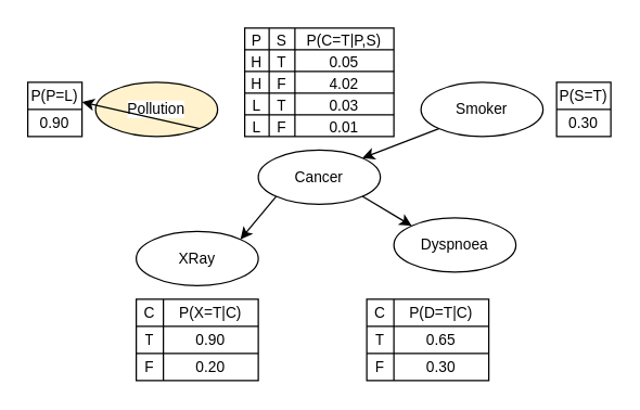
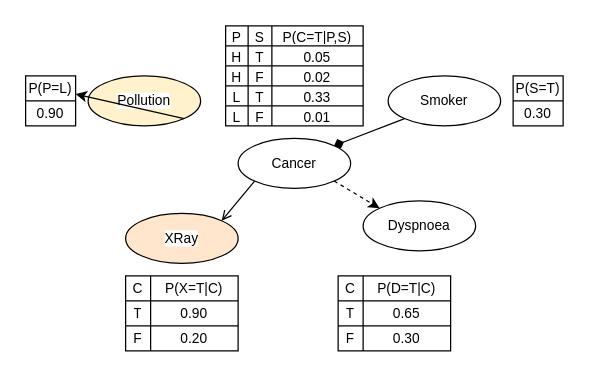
  <mxCell id="0" />
  <mxCell id="1" parent="0" />
  <mxCell id="2" value="Pollution" style="ellipse;whiteSpace=wrap;html=1;fontFamily=Helvetica;fontSize=11;fontColor=default;labelBackgroundColor=default;fillColor=#fff2cc;" vertex="1" parent="1"><mxGeometry x="70" y="60" width="90" height="40" as="geometry" /></mxCell>
  <mxCell id="3" value="Smoker" style="ellipse;whiteSpace=wrap;html=1;fontFamily=Helvetica;fontSize=11;fontColor=default;labelBackgroundColor=default;" vertex="1" parent="1"><mxGeometry x="310" y="60" width="90" height="40" as="geometry" /></mxCell>
  <mxCell id="4" value="Cancer" style="ellipse;whiteSpace=wrap;html=1;fontFamily=Helvetica;fontSize=11;fontColor=default;labelBackgroundColor=default;" vertex="1" parent="1"><mxGeometry x="190" y="110" width="90" height="40" as="geometry" /></mxCell>
- <mxCell id="5" value="XRay" style="ellipse;whiteSpace=wrap;html=1;fontFamily=Helvetica;fontSize=11;fontColor=default;labelBackgroundColor=default;" vertex="1" parent="1"><mxGeometry x="100" y="170" width="90" height="40" as="geometry" /></mxCell>
+ <mxCell id="5" value="XRay" style="ellipse;whiteSpace=wrap;html=1;fontFamily=Helvetica;fontSize=11;fontColor=default;labelBackgroundColor=default;fillColor=#ffe6cc;" vertex="1" parent="1"><mxGeometry x="100" y="170" width="90" height="40" as="geometry" /></mxCell>
  <mxCell id="6" value="Dyspnoea" style="ellipse;whiteSpace=wrap;html=1;fontFamily=Helvetica;fontSize=11;fontColor=default;labelBackgroundColor=default;" vertex="1" parent="1"><mxGeometry x="290" y="160" width="90" height="40" as="geometry" /></mxCell>
  <mxCell id="7" value="" style="endArrow=classic;html=1;rounded=0;strokeColor=default;align=center;verticalAlign=middle;fontFamily=Helvetica;fontSize=11;fontColor=default;labelBackgroundColor=default;exitX=1;exitY=1;exitDx=0;exitDy=0;" edge="1" parent="1" source="2" target="38"><mxGeometry width="50" height="50" relative="1" as="geometry"><mxPoint x="230" y="210" as="sourcePoint" /><mxPoint x="280" y="160" as="targetPoint" /></mxGeometry></mxCell>
- <mxCell id="8" value="" style="endArrow=classic;html=1;rounded=0;strokeColor=default;align=center;verticalAlign=middle;fontFamily=Helvetica;fontSize=11;fontColor=default;labelBackgroundColor=default;exitX=0;exitY=1;exitDx=0;exitDy=0;entryX=1;entryY=0;entryDx=0;entryDy=0;" edge="1" parent="1" source="4" target="5"><mxGeometry width="50" height="50" relative="1" as="geometry"><mxPoint x="187" y="94" as="sourcePoint" /><mxPoint x="150" y="160" as="targetPoint" /></mxGeometry></mxCell>
- <mxCell id="9" value="" style="endArrow=classic;html=1;rounded=0;strokeColor=default;align=center;verticalAlign=middle;fontFamily=Helvetica;fontSize=11;fontColor=default;labelBackgroundColor=default;exitX=1;exitY=1;exitDx=0;exitDy=0;entryX=0;entryY=0;entryDx=0;entryDy=0;" edge="1" parent="1" source="4" target="6"><mxGeometry width="50" height="50" relative="1" as="geometry"><mxPoint x="213" y="154" as="sourcePoint" /><mxPoint x="187" y="186" as="targetPoint" /></mxGeometry></mxCell>
- <mxCell id="10" value="" style="endArrow=classic;html=1;rounded=0;strokeColor=default;align=center;verticalAlign=middle;fontFamily=Helvetica;fontSize=11;fontColor=default;labelBackgroundColor=default;exitX=0;exitY=1;exitDx=0;exitDy=0;entryX=1;entryY=0;entryDx=0;entryDy=0;" edge="1" parent="1" source="3" target="4"><mxGeometry width="50" height="50" relative="1" as="geometry"><mxPoint x="277" y="154" as="sourcePoint" /><mxPoint x="293" y="186" as="targetPoint" /></mxGeometry></mxCell>
+ <mxCell id="8" value="" style="endArrow=open;html=1;rounded=0;strokeColor=default;align=center;verticalAlign=middle;fontFamily=Helvetica;fontSize=11;fontColor=default;labelBackgroundColor=default;exitX=0;exitY=1;exitDx=0;exitDy=0;entryX=1;entryY=0;entryDx=0;entryDy=0;" edge="1" parent="1" source="4" target="5"><mxGeometry width="50" height="50" relative="1" as="geometry"><mxPoint x="187" y="94" as="sourcePoint" /><mxPoint x="150" y="160" as="targetPoint" /></mxGeometry></mxCell>
+ <mxCell id="9" value="" style="endArrow=classic;html=1;rounded=0;strokeColor=default;align=center;verticalAlign=middle;fontFamily=Helvetica;fontSize=11;fontColor=default;labelBackgroundColor=default;exitX=1;exitY=1;exitDx=0;exitDy=0;entryX=0;entryY=0;entryDx=0;entryDy=0;dashed=1;" edge="1" parent="1" source="4" target="6"><mxGeometry width="50" height="50" relative="1" as="geometry"><mxPoint x="213" y="154" as="sourcePoint" /><mxPoint x="187" y="186" as="targetPoint" /></mxGeometry></mxCell>
+ <mxCell id="10" value="" style="endArrow=diamond;html=1;rounded=0;strokeColor=default;align=center;verticalAlign=middle;fontFamily=Helvetica;fontSize=11;fontColor=default;labelBackgroundColor=default;exitX=0;exitY=1;exitDx=0;exitDy=0;entryX=1;entryY=0;entryDx=0;entryDy=0;" edge="1" parent="1" source="3" target="4"><mxGeometry width="50" height="50" relative="1" as="geometry"><mxPoint x="277" y="154" as="sourcePoint" /><mxPoint x="293" y="186" as="targetPoint" /></mxGeometry></mxCell>
  <mxCell id="11" value="" style="shape=table;startSize=0;container=1;collapsible=0;childLayout=tableLayout;fontFamily=Helvetica;fontSize=11;fontColor=default;labelBackgroundColor=default;" vertex="1" parent="1"><mxGeometry x="410" y="60" width="40" height="40" as="geometry" /></mxCell>
  <mxCell id="12" value="" style="shape=tableRow;horizontal=0;startSize=0;swimlaneHead=0;swimlaneBody=0;strokeColor=inherit;top=0;left=0;bottom=0;right=0;collapsible=0;dropTarget=0;fillColor=none;points=[[0,0.5],[1,0.5]];portConstraint=eastwest;fontFamily=Helvetica;fontSize=11;fontColor=default;labelBackgroundColor=default;" vertex="1" parent="11"><mxGeometry width="40" height="20" as="geometry" /></mxCell>
  <mxCell id="13" value="P(S=T)" style="shape=partialRectangle;html=1;whiteSpace=wrap;connectable=0;strokeColor=inherit;overflow=hidden;fillColor=none;top=0;left=0;bottom=0;right=0;pointerEvents=1;fontFamily=Helvetica;fontSize=11;fontColor=default;labelBackgroundColor=default;" vertex="1" parent="12"><mxGeometry width="40" height="20" as="geometry"><mxRectangle width="40" height="20" as="alternateBounds" /></mxGeometry></mxCell>
  <mxCell id="14" value="" style="shape=tableRow;horizontal=0;startSize=0;swimlaneHead=0;swimlaneBody=0;strokeColor=inherit;top=0;left=0;bottom=0;right=0;collapsible=0;dropTarget=0;fillColor=none;points=[[0,0.5],[1,0.5]];portConstraint=eastwest;fontFamily=Helvetica;fontSize=11;fontColor=default;labelBackgroundColor=default;" vertex="1" parent="11"><mxGeometry y="20" width="40" height="20" as="geometry" /></mxCell>
  <mxCell id="15" value="0.30" style="shape=partialRectangle;html=1;whiteSpace=wrap;connectable=0;strokeColor=inherit;overflow=hidden;fillColor=none;top=0;left=0;bottom=0;right=0;pointerEvents=1;fontFamily=Helvetica;fontSize=11;fontColor=default;labelBackgroundColor=default;" vertex="1" parent="14"><mxGeometry width="40" height="20" as="geometry"><mxRectangle width="40" height="20" as="alternateBounds" /></mxGeometry></mxCell>
  <mxCell id="16" value="" style="shape=table;startSize=0;container=1;collapsible=0;childLayout=tableLayout;fontFamily=Helvetica;fontSize=11;fontColor=default;labelBackgroundColor=default;" vertex="1" parent="1"><mxGeometry x="270" y="220" width="90" height="60" as="geometry" /></mxCell>
  <mxCell id="17" value="" style="shape=tableRow;horizontal=0;startSize=0;swimlaneHead=0;swimlaneBody=0;strokeColor=inherit;top=0;left=0;bottom=0;right=0;collapsible=0;dropTarget=0;fillColor=none;points=[[0,0.5],[1,0.5]];portConstraint=eastwest;fontFamily=Helvetica;fontSize=11;fontColor=default;labelBackgroundColor=default;" vertex="1" parent="16"><mxGeometry width="90" height="20" as="geometry" /></mxCell>
  <mxCell id="18" value="C" style="shape=partialRectangle;html=1;whiteSpace=wrap;connectable=0;strokeColor=inherit;overflow=hidden;fillColor=none;top=0;left=0;bottom=0;right=0;pointerEvents=1;fontFamily=Helvetica;fontSize=11;fontColor=default;labelBackgroundColor=default;" vertex="1" parent="17"><mxGeometry width="20" height="20" as="geometry"><mxRectangle width="20" height="20" as="alternateBounds" /></mxGeometry></mxCell>
  <mxCell id="19" value="P(D=T|C)" style="shape=partialRectangle;html=1;whiteSpace=wrap;connectable=0;strokeColor=inherit;overflow=hidden;fillColor=none;top=0;left=0;bottom=0;right=0;pointerEvents=1;fontFamily=Helvetica;fontSize=11;fontColor=default;labelBackgroundColor=default;" vertex="1" parent="17"><mxGeometry x="20" width="70" height="20" as="geometry"><mxRectangle width="70" height="20" as="alternateBounds" /></mxGeometry></mxCell>
  <mxCell id="20" value="" style="shape=tableRow;horizontal=0;startSize=0;swimlaneHead=0;swimlaneBody=0;strokeColor=inherit;top=0;left=0;bottom=0;right=0;collapsible=0;dropTarget=0;fillColor=none;points=[[0,0.5],[1,0.5]];portConstraint=eastwest;fontFamily=Helvetica;fontSize=11;fontColor=default;labelBackgroundColor=default;" vertex="1" parent="16"><mxGeometry y="20" width="90" height="20" as="geometry" /></mxCell>
  <mxCell id="21" value="T" style="shape=partialRectangle;html=1;whiteSpace=wrap;connectable=0;strokeColor=inherit;overflow=hidden;fillColor=none;top=0;left=0;bottom=0;right=0;pointerEvents=1;fontFamily=Helvetica;fontSize=11;fontColor=default;labelBackgroundColor=default;" vertex="1" parent="20"><mxGeometry width="20" height="20" as="geometry"><mxRectangle width="20" height="20" as="alternateBounds" /></mxGeometry></mxCell>
  <mxCell id="22" value="0.65" style="shape=partialRectangle;html=1;whiteSpace=wrap;connectable=0;strokeColor=inherit;overflow=hidden;fillColor=none;top=0;left=0;bottom=0;right=0;pointerEvents=1;fontFamily=Helvetica;fontSize=11;fontColor=default;labelBackgroundColor=default;" vertex="1" parent="20"><mxGeometry x="20" width="70" height="20" as="geometry"><mxRectangle width="70" height="20" as="alternateBounds" /></mxGeometry></mxCell>
  <mxCell id="23" value="" style="shape=tableRow;horizontal=0;startSize=0;swimlaneHead=0;swimlaneBody=0;strokeColor=inherit;top=0;left=0;bottom=0;right=0;collapsible=0;dropTarget=0;fillColor=none;points=[[0,0.5],[1,0.5]];portConstraint=eastwest;fontFamily=Helvetica;fontSize=11;fontColor=default;labelBackgroundColor=default;" vertex="1" parent="16"><mxGeometry y="40" width="90" height="20" as="geometry" /></mxCell>
  <mxCell id="24" value="F" style="shape=partialRectangle;html=1;whiteSpace=wrap;connectable=0;strokeColor=inherit;overflow=hidden;fillColor=none;top=0;left=0;bottom=0;right=0;pointerEvents=1;fontFamily=Helvetica;fontSize=11;fontColor=default;labelBackgroundColor=default;" vertex="1" parent="23"><mxGeometry width="20" height="20" as="geometry"><mxRectangle width="20" height="20" as="alternateBounds" /></mxGeometry></mxCell>
  <mxCell id="25" value="0.30" style="shape=partialRectangle;html=1;whiteSpace=wrap;connectable=0;strokeColor=inherit;overflow=hidden;fillColor=none;top=0;left=0;bottom=0;right=0;pointerEvents=1;fontFamily=Helvetica;fontSize=11;fontColor=default;labelBackgroundColor=default;" vertex="1" parent="23"><mxGeometry x="20" width="70" height="20" as="geometry"><mxRectangle width="70" height="20" as="alternateBounds" /></mxGeometry></mxCell>
  <mxCell id="26" value="" style="shape=table;startSize=0;container=1;collapsible=0;childLayout=tableLayout;fontFamily=Helvetica;fontSize=11;fontColor=default;labelBackgroundColor=default;" vertex="1" parent="1"><mxGeometry x="100" y="220" width="90" height="60" as="geometry" /></mxCell>
  <mxCell id="27" value="" style="shape=tableRow;horizontal=0;startSize=0;swimlaneHead=0;swimlaneBody=0;strokeColor=inherit;top=0;left=0;bottom=0;right=0;collapsible=0;dropTarget=0;fillColor=none;points=[[0,0.5],[1,0.5]];portConstraint=eastwest;fontFamily=Helvetica;fontSize=11;fontColor=default;labelBackgroundColor=default;" vertex="1" parent="26"><mxGeometry width="90" height="20" as="geometry" /></mxCell>
  <mxCell id="28" value="C" style="shape=partialRectangle;html=1;whiteSpace=wrap;connectable=0;strokeColor=inherit;overflow=hidden;fillColor=none;top=0;left=0;bottom=0;right=0;pointerEvents=1;fontFamily=Helvetica;fontSize=11;fontColor=default;labelBackgroundColor=default;" vertex="1" parent="27"><mxGeometry width="20" height="20" as="geometry"><mxRectangle width="20" height="20" as="alternateBounds" /></mxGeometry></mxCell>
  <mxCell id="29" value="P(X=T|C)" style="shape=partialRectangle;html=1;whiteSpace=wrap;connectable=0;strokeColor=inherit;overflow=hidden;fillColor=none;top=0;left=0;bottom=0;right=0;pointerEvents=1;fontFamily=Helvetica;fontSize=11;fontColor=default;labelBackgroundColor=default;" vertex="1" parent="27"><mxGeometry x="20" width="70" height="20" as="geometry"><mxRectangle width="70" height="20" as="alternateBounds" /></mxGeometry></mxCell>
  <mxCell id="30" value="" style="shape=tableRow;horizontal=0;startSize=0;swimlaneHead=0;swimlaneBody=0;strokeColor=inherit;top=0;left=0;bottom=0;right=0;collapsible=0;dropTarget=0;fillColor=none;points=[[0,0.5],[1,0.5]];portConstraint=eastwest;fontFamily=Helvetica;fontSize=11;fontColor=default;labelBackgroundColor=default;" vertex="1" parent="26"><mxGeometry y="20" width="90" height="20" as="geometry" /></mxCell>
  <mxCell id="31" value="T" style="shape=partialRectangle;html=1;whiteSpace=wrap;connectable=0;strokeColor=inherit;overflow=hidden;fillColor=none;top=0;left=0;bottom=0;right=0;pointerEvents=1;fontFamily=Helvetica;fontSize=11;fontColor=default;labelBackgroundColor=default;" vertex="1" parent="30"><mxGeometry width="20" height="20" as="geometry"><mxRectangle width="20" height="20" as="alternateBounds" /></mxGeometry></mxCell>
  <mxCell id="32" value="0.90" style="shape=partialRectangle;html=1;whiteSpace=wrap;connectable=0;strokeColor=inherit;overflow=hidden;fillColor=none;top=0;left=0;bottom=0;right=0;pointerEvents=1;fontFamily=Helvetica;fontSize=11;fontColor=default;labelBackgroundColor=default;" vertex="1" parent="30"><mxGeometry x="20" width="70" height="20" as="geometry"><mxRectangle width="70" height="20" as="alternateBounds" /></mxGeometry></mxCell>
  <mxCell id="33" value="" style="shape=tableRow;horizontal=0;startSize=0;swimlaneHead=0;swimlaneBody=0;strokeColor=inherit;top=0;left=0;bottom=0;right=0;collapsible=0;dropTarget=0;fillColor=none;points=[[0,0.5],[1,0.5]];portConstraint=eastwest;fontFamily=Helvetica;fontSize=11;fontColor=default;labelBackgroundColor=default;" vertex="1" parent="26"><mxGeometry y="40" width="90" height="20" as="geometry" /></mxCell>
  <mxCell id="34" value="F" style="shape=partialRectangle;html=1;whiteSpace=wrap;connectable=0;strokeColor=inherit;overflow=hidden;fillColor=none;top=0;left=0;bottom=0;right=0;pointerEvents=1;fontFamily=Helvetica;fontSize=11;fontColor=default;labelBackgroundColor=default;" vertex="1" parent="33"><mxGeometry width="20" height="20" as="geometry"><mxRectangle width="20" height="20" as="alternateBounds" /></mxGeometry></mxCell>
  <mxCell id="35" value="0.20" style="shape=partialRectangle;html=1;whiteSpace=wrap;connectable=0;strokeColor=inherit;overflow=hidden;fillColor=none;top=0;left=0;bottom=0;right=0;pointerEvents=1;fontFamily=Helvetica;fontSize=11;fontColor=default;labelBackgroundColor=default;" vertex="1" parent="33"><mxGeometry x="20" width="70" height="20" as="geometry"><mxRectangle width="70" height="20" as="alternateBounds" /></mxGeometry></mxCell>
  <mxCell id="36" value="" style="shape=table;startSize=0;container=1;collapsible=0;childLayout=tableLayout;fontFamily=Helvetica;fontSize=11;fontColor=default;labelBackgroundColor=default;" vertex="1" parent="1"><mxGeometry x="20" y="60" width="40" height="40" as="geometry" /></mxCell>
  <mxCell id="37" value="" style="shape=tableRow;horizontal=0;startSize=0;swimlaneHead=0;swimlaneBody=0;strokeColor=inherit;top=0;left=0;bottom=0;right=0;collapsible=0;dropTarget=0;fillColor=none;points=[[0,0.5],[1,0.5]];portConstraint=eastwest;fontFamily=Helvetica;fontSize=11;fontColor=default;labelBackgroundColor=default;" vertex="1" parent="36"><mxGeometry width="40" height="20" as="geometry" /></mxCell>
  <mxCell id="38" value="P(P=L)" style="shape=partialRectangle;html=1;whiteSpace=wrap;connectable=0;strokeColor=inherit;overflow=hidden;fillColor=none;top=0;left=0;bottom=0;right=0;pointerEvents=1;fontFamily=Helvetica;fontSize=11;fontColor=default;labelBackgroundColor=default;" vertex="1" parent="37"><mxGeometry width="40" height="20" as="geometry"><mxRectangle width="40" height="20" as="alternateBounds" /></mxGeometry></mxCell>
  <mxCell id="39" value="" style="shape=tableRow;horizontal=0;startSize=0;swimlaneHead=0;swimlaneBody=0;strokeColor=inherit;top=0;left=0;bottom=0;right=0;collapsible=0;dropTarget=0;fillColor=none;points=[[0,0.5],[1,0.5]];portConstraint=eastwest;fontFamily=Helvetica;fontSize=11;fontColor=default;labelBackgroundColor=default;" vertex="1" parent="36"><mxGeometry y="20" width="40" height="20" as="geometry" /></mxCell>
  <mxCell id="40" value="0.90" style="shape=partialRectangle;html=1;whiteSpace=wrap;connectable=0;strokeColor=inherit;overflow=hidden;fillColor=none;top=0;left=0;bottom=0;right=0;pointerEvents=1;fontFamily=Helvetica;fontSize=11;fontColor=default;labelBackgroundColor=default;" vertex="1" parent="39"><mxGeometry width="40" height="20" as="geometry"><mxRectangle width="40" height="20" as="alternateBounds" /></mxGeometry></mxCell>
  <mxCell id="41" value="" style="shape=table;startSize=0;container=1;collapsible=0;childLayout=tableLayout;fontFamily=Helvetica;fontSize=11;fontColor=default;labelBackgroundColor=default;" vertex="1" parent="1"><mxGeometry x="180" y="20" width="110" height="80" as="geometry" /></mxCell>
  <mxCell id="42" value="" style="shape=tableRow;horizontal=0;startSize=0;swimlaneHead=0;swimlaneBody=0;strokeColor=inherit;top=0;left=0;bottom=0;right=0;collapsible=0;dropTarget=0;fillColor=none;points=[[0,0.5],[1,0.5]];portConstraint=eastwest;fontFamily=Helvetica;fontSize=11;fontColor=default;labelBackgroundColor=default;" vertex="1" parent="41"><mxGeometry width="110" height="16" as="geometry" /></mxCell>
  <mxCell id="43" value="P" style="shape=partialRectangle;html=1;whiteSpace=wrap;connectable=0;strokeColor=inherit;overflow=hidden;fillColor=none;top=0;left=0;bottom=0;right=0;pointerEvents=1;fontFamily=Helvetica;fontSize=11;fontColor=default;labelBackgroundColor=default;" vertex="1" parent="42"><mxGeometry width="18" height="16" as="geometry"><mxRectangle width="18" height="16" as="alternateBounds" /></mxGeometry></mxCell>
  <mxCell id="44" value="S" style="shape=partialRectangle;html=1;whiteSpace=wrap;connectable=0;strokeColor=inherit;overflow=hidden;fillColor=none;top=0;left=0;bottom=0;right=0;pointerEvents=1;fontFamily=Helvetica;fontSize=11;fontColor=default;labelBackgroundColor=default;" vertex="1" parent="42"><mxGeometry x="18" width="19" height="16" as="geometry"><mxRectangle width="19" height="16" as="alternateBounds" /></mxGeometry></mxCell>
  <mxCell id="45" value="P(C=T|P,S)" style="shape=partialRectangle;html=1;whiteSpace=wrap;connectable=0;strokeColor=inherit;overflow=hidden;fillColor=none;top=0;left=0;bottom=0;right=0;pointerEvents=1;fontFamily=Helvetica;fontSize=11;fontColor=default;labelBackgroundColor=default;" vertex="1" parent="42"><mxGeometry x="37" width="73" height="16" as="geometry"><mxRectangle width="73" height="16" as="alternateBounds" /></mxGeometry></mxCell>
  <mxCell id="46" value="" style="shape=tableRow;horizontal=0;startSize=0;swimlaneHead=0;swimlaneBody=0;strokeColor=inherit;top=0;left=0;bottom=0;right=0;collapsible=0;dropTarget=0;fillColor=none;points=[[0,0.5],[1,0.5]];portConstraint=eastwest;fontFamily=Helvetica;fontSize=11;fontColor=default;labelBackgroundColor=default;" vertex="1" parent="41"><mxGeometry y="16" width="110" height="16" as="geometry" /></mxCell>
  <mxCell id="47" value="H" style="shape=partialRectangle;html=1;whiteSpace=wrap;connectable=0;strokeColor=inherit;overflow=hidden;fillColor=none;top=0;left=0;bottom=0;right=0;pointerEvents=1;fontFamily=Helvetica;fontSize=11;fontColor=default;labelBackgroundColor=default;" vertex="1" parent="46"><mxGeometry width="18" height="16" as="geometry"><mxRectangle width="18" height="16" as="alternateBounds" /></mxGeometry></mxCell>
  <mxCell id="48" value="T" style="shape=partialRectangle;html=1;whiteSpace=wrap;connectable=0;strokeColor=inherit;overflow=hidden;fillColor=none;top=0;left=0;bottom=0;right=0;pointerEvents=1;fontFamily=Helvetica;fontSize=11;fontColor=default;labelBackgroundColor=default;" vertex="1" parent="46"><mxGeometry x="18" width="19" height="16" as="geometry"><mxRectangle width="19" height="16" as="alternateBounds" /></mxGeometry></mxCell>
  <mxCell id="49" value="0.05" style="shape=partialRectangle;html=1;whiteSpace=wrap;connectable=0;strokeColor=inherit;overflow=hidden;fillColor=none;top=0;left=0;bottom=0;right=0;pointerEvents=1;fontFamily=Helvetica;fontSize=11;fontColor=default;labelBackgroundColor=default;" vertex="1" parent="46"><mxGeometry x="37" width="73" height="16" as="geometry"><mxRectangle width="73" height="16" as="alternateBounds" /></mxGeometry></mxCell>
  <mxCell id="50" value="" style="shape=tableRow;horizontal=0;startSize=0;swimlaneHead=0;swimlaneBody=0;strokeColor=inherit;top=0;left=0;bottom=0;right=0;collapsible=0;dropTarget=0;fillColor=none;points=[[0,0.5],[1,0.5]];portConstraint=eastwest;fontFamily=Helvetica;fontSize=11;fontColor=default;labelBackgroundColor=default;" vertex="1" parent="41"><mxGeometry y="32" width="110" height="16" as="geometry" /></mxCell>
  <mxCell id="51" value="H" style="shape=partialRectangle;html=1;whiteSpace=wrap;connectable=0;strokeColor=inherit;overflow=hidden;fillColor=none;top=0;left=0;bottom=0;right=0;pointerEvents=1;fontFamily=Helvetica;fontSize=11;fontColor=default;labelBackgroundColor=default;" vertex="1" parent="50"><mxGeometry width="18" height="16" as="geometry"><mxRectangle width="18" height="16" as="alternateBounds" /></mxGeometry></mxCell>
  <mxCell id="52" value="F" style="shape=partialRectangle;html=1;whiteSpace=wrap;connectable=0;strokeColor=inherit;overflow=hidden;fillColor=none;top=0;left=0;bottom=0;right=0;pointerEvents=1;fontFamily=Helvetica;fontSize=11;fontColor=default;labelBackgroundColor=default;" vertex="1" parent="50"><mxGeometry x="18" width="19" height="16" as="geometry"><mxRectangle width="19" height="16" as="alternateBounds" /></mxGeometry></mxCell>
- <mxCell id="53" value="4.02" style="shape=partialRectangle;html=1;whiteSpace=wrap;connectable=0;strokeColor=inherit;overflow=hidden;fillColor=none;top=0;left=0;bottom=0;right=0;pointerEvents=1;fontFamily=Helvetica;fontSize=11;fontColor=default;labelBackgroundColor=default;" vertex="1" parent="50"><mxGeometry x="37" width="73" height="16" as="geometry"><mxRectangle width="73" height="16" as="alternateBounds" /></mxGeometry></mxCell>
+ <mxCell id="53" value="0.02" style="shape=partialRectangle;html=1;whiteSpace=wrap;connectable=0;strokeColor=inherit;overflow=hidden;fillColor=none;top=0;left=0;bottom=0;right=0;pointerEvents=1;fontFamily=Helvetica;fontSize=11;fontColor=default;labelBackgroundColor=default;" vertex="1" parent="50"><mxGeometry x="37" width="73" height="16" as="geometry"><mxRectangle width="73" height="16" as="alternateBounds" /></mxGeometry></mxCell>
  <mxCell id="54" value="" style="shape=tableRow;horizontal=0;startSize=0;swimlaneHead=0;swimlaneBody=0;strokeColor=inherit;top=0;left=0;bottom=0;right=0;collapsible=0;dropTarget=0;fillColor=none;points=[[0,0.5],[1,0.5]];portConstraint=eastwest;fontFamily=Helvetica;fontSize=11;fontColor=default;labelBackgroundColor=default;" vertex="1" parent="41"><mxGeometry y="48" width="110" height="16" as="geometry" /></mxCell>
  <mxCell id="55" value="L" style="shape=partialRectangle;html=1;whiteSpace=wrap;connectable=0;strokeColor=inherit;overflow=hidden;fillColor=none;top=0;left=0;bottom=0;right=0;pointerEvents=1;fontFamily=Helvetica;fontSize=11;fontColor=default;labelBackgroundColor=default;" vertex="1" parent="54"><mxGeometry width="18" height="16" as="geometry"><mxRectangle width="18" height="16" as="alternateBounds" /></mxGeometry></mxCell>
  <mxCell id="56" value="T" style="shape=partialRectangle;html=1;whiteSpace=wrap;connectable=0;strokeColor=inherit;overflow=hidden;fillColor=none;top=0;left=0;bottom=0;right=0;pointerEvents=1;fontFamily=Helvetica;fontSize=11;fontColor=default;labelBackgroundColor=default;" vertex="1" parent="54"><mxGeometry x="18" width="19" height="16" as="geometry"><mxRectangle width="19" height="16" as="alternateBounds" /></mxGeometry></mxCell>
- <mxCell id="57" value="0.03" style="shape=partialRectangle;html=1;whiteSpace=wrap;connectable=0;strokeColor=inherit;overflow=hidden;fillColor=none;top=0;left=0;bottom=0;right=0;pointerEvents=1;fontFamily=Helvetica;fontSize=11;fontColor=default;labelBackgroundColor=default;" vertex="1" parent="54"><mxGeometry x="37" width="73" height="16" as="geometry"><mxRectangle width="73" height="16" as="alternateBounds" /></mxGeometry></mxCell>
+ <mxCell id="57" value="0.33" style="shape=partialRectangle;html=1;whiteSpace=wrap;connectable=0;strokeColor=inherit;overflow=hidden;fillColor=none;top=0;left=0;bottom=0;right=0;pointerEvents=1;fontFamily=Helvetica;fontSize=11;fontColor=default;labelBackgroundColor=default;" vertex="1" parent="54"><mxGeometry x="37" width="73" height="16" as="geometry"><mxRectangle width="73" height="16" as="alternateBounds" /></mxGeometry></mxCell>
  <mxCell id="58" value="" style="shape=tableRow;horizontal=0;startSize=0;swimlaneHead=0;swimlaneBody=0;strokeColor=inherit;top=0;left=0;bottom=0;right=0;collapsible=0;dropTarget=0;fillColor=none;points=[[0,0.5],[1,0.5]];portConstraint=eastwest;fontFamily=Helvetica;fontSize=11;fontColor=default;labelBackgroundColor=default;" vertex="1" parent="41"><mxGeometry y="64" width="110" height="16" as="geometry" /></mxCell>
  <mxCell id="59" value="L" style="shape=partialRectangle;html=1;whiteSpace=wrap;connectable=0;strokeColor=inherit;overflow=hidden;fillColor=none;top=0;left=0;bottom=0;right=0;pointerEvents=1;fontFamily=Helvetica;fontSize=11;fontColor=default;labelBackgroundColor=default;" vertex="1" parent="58"><mxGeometry width="18" height="16" as="geometry"><mxRectangle width="18" height="16" as="alternateBounds" /></mxGeometry></mxCell>
  <mxCell id="60" value="F" style="shape=partialRectangle;html=1;whiteSpace=wrap;connectable=0;strokeColor=inherit;overflow=hidden;fillColor=none;top=0;left=0;bottom=0;right=0;pointerEvents=1;fontFamily=Helvetica;fontSize=11;fontColor=default;labelBackgroundColor=default;" vertex="1" parent="58"><mxGeometry x="18" width="19" height="16" as="geometry"><mxRectangle width="19" height="16" as="alternateBounds" /></mxGeometry></mxCell>
  <mxCell id="61" value="0.01" style="shape=partialRectangle;html=1;whiteSpace=wrap;connectable=0;strokeColor=inherit;overflow=hidden;fillColor=none;top=0;left=0;bottom=0;right=0;pointerEvents=1;fontFamily=Helvetica;fontSize=11;fontColor=default;labelBackgroundColor=default;" vertex="1" parent="58"><mxGeometry x="37" width="73" height="16" as="geometry"><mxRectangle width="73" height="16" as="alternateBounds" /></mxGeometry></mxCell>
